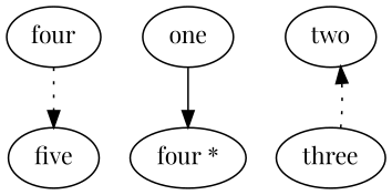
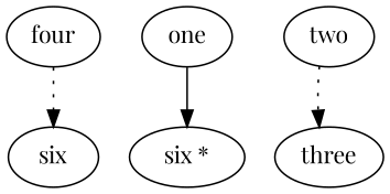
  digraph {
    fontname="Playfair Display"
    node [fontname="Playfair Display"]
    edge [fontname="Playfair Display" style=dotted]
-   n1 [label=five]
+   n1 [label=six]
    n2 [label=four]
    n3 [label=one]
-   n4 [label="four *"]
+   n4 [label="six *"]
    n5 [label=two]
    n6 [label=three]
    n2 -> n1
    n3 -> n4 [style=""]
-   n6 -> n5
+   n5 -> n6
  }
